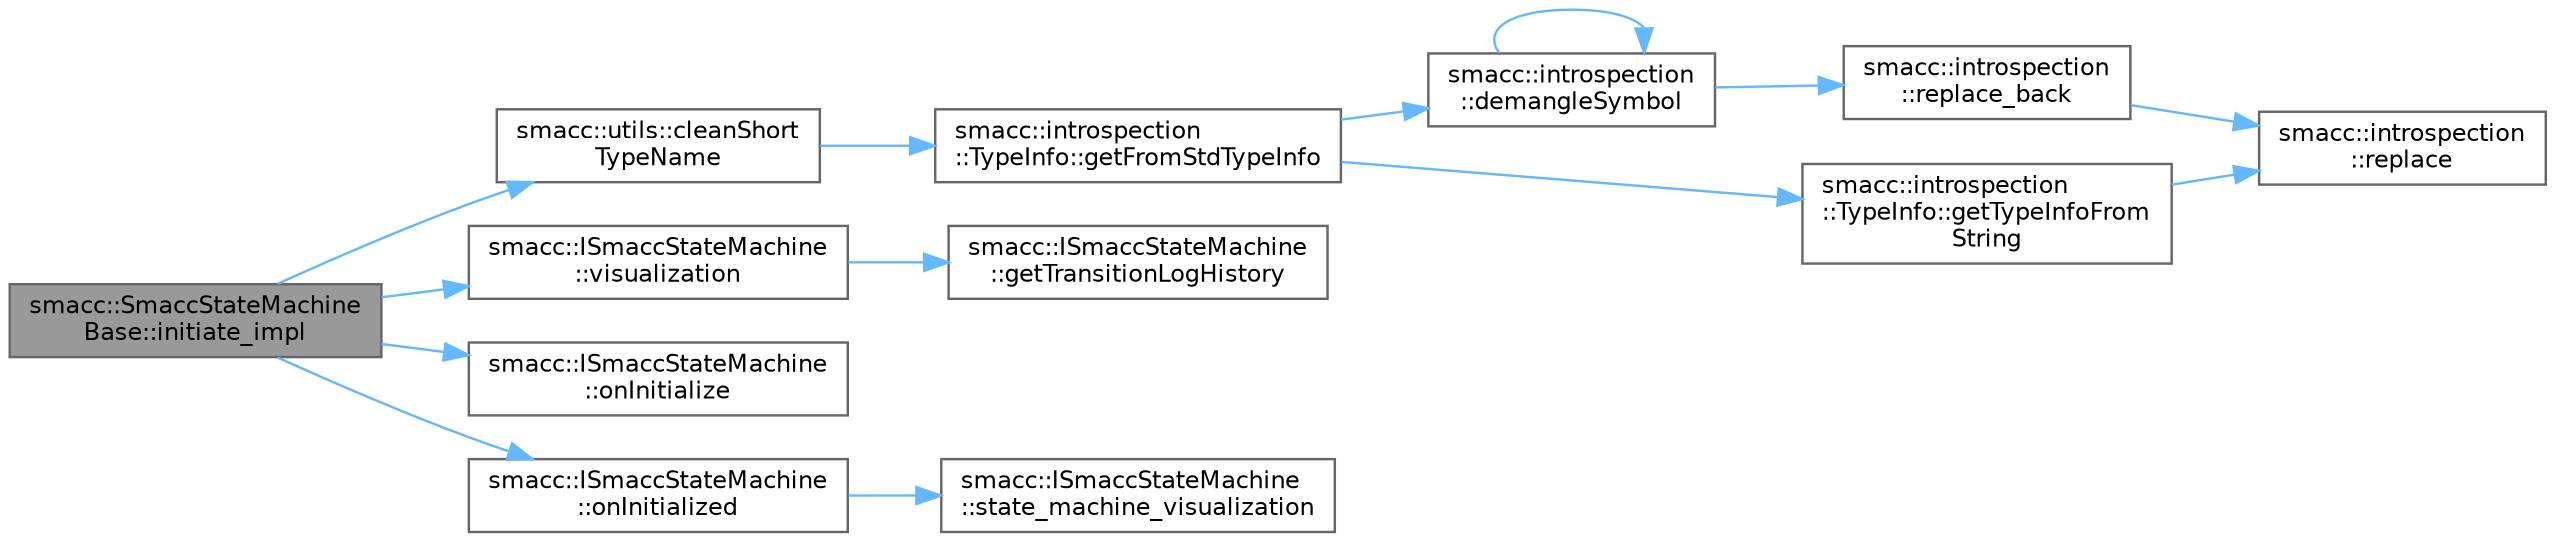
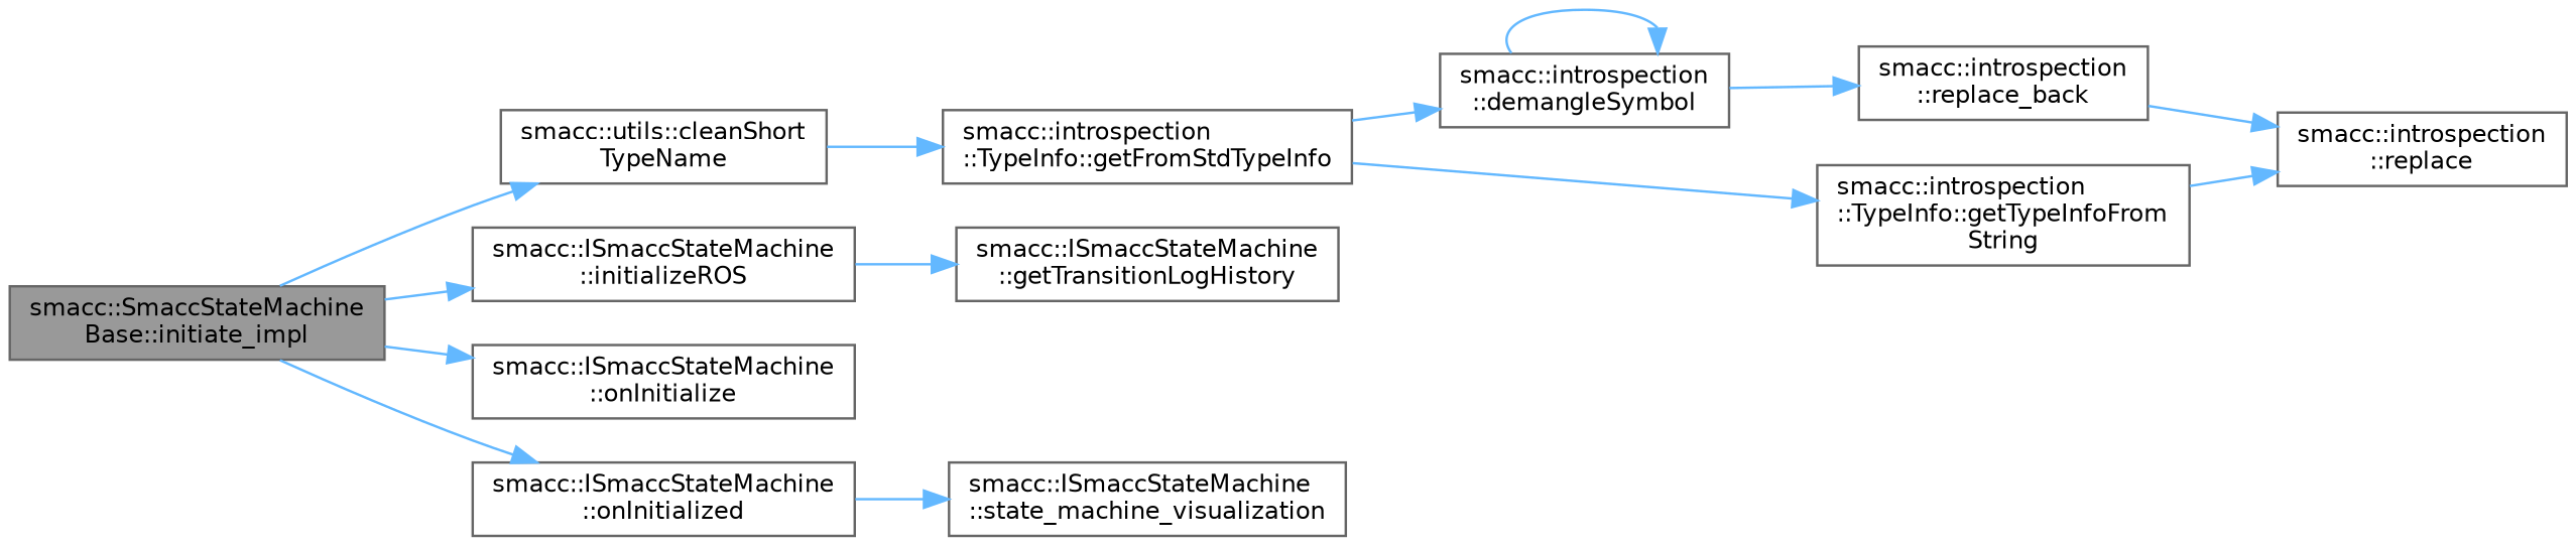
  digraph {
    rankdir=LR
    node [color=grey40 fillcolor=white fontname=Helvetica fontsize=10 shape=box style=filled]
    edge [color=steelblue1 fontname=Helvetica fontsize=10 labelfontname=Helvetica labelfontsize=10 style=solid]
    n1 [color=gray40 fillcolor=grey60 fontcolor=black height=0.2 label="smacc::SmaccStateMachine\lBase::initiate_impl" width=0.4]
    n2 [height=0.2 label="smacc::utils::cleanShort\lTypeName" width=0.4]
-   n3 [height=0.2 label="smacc::ISmaccStateMachine\l::visualization" width=0.4]
+   n3 [height=0.2 label="smacc::ISmaccStateMachine\l::initializeROS" width=0.4]
    n4 [height=0.2 label="smacc::ISmaccStateMachine\l::onInitialize" width=0.4]
    n5 [height=0.2 label="smacc::ISmaccStateMachine\l::onInitialized" width=0.4]
    n6 [height=0.2 label="smacc::introspection\l::TypeInfo::getFromStdTypeInfo" width=0.4]
    n7 [height=0.2 label="smacc::ISmaccStateMachine\l::getTransitionLogHistory" width=0.4]
    n8 [height=0.2 label="smacc::ISmaccStateMachine\l::state_machine_visualization" width=0.4]
    n9 [height=0.2 label="smacc::introspection\l::demangleSymbol" width=0.4]
    n10 [height=0.2 label="smacc::introspection\l::TypeInfo::getTypeInfoFrom\lString" width=0.4]
    n11 [height=0.2 label="smacc::introspection\l::replace_back" width=0.4]
    n12 [height=0.2 label="smacc::introspection\l::replace" width=0.4]
    n1 -> n2
    n1 -> n3
    n1 -> n4
    n1 -> n5
    n2 -> n6
    n3 -> n7
    n5 -> n8
    n6 -> n9
    n6 -> n10
    n9 -> n9
    n9 -> n11
    n10 -> n12
    n11 -> n12
  }
